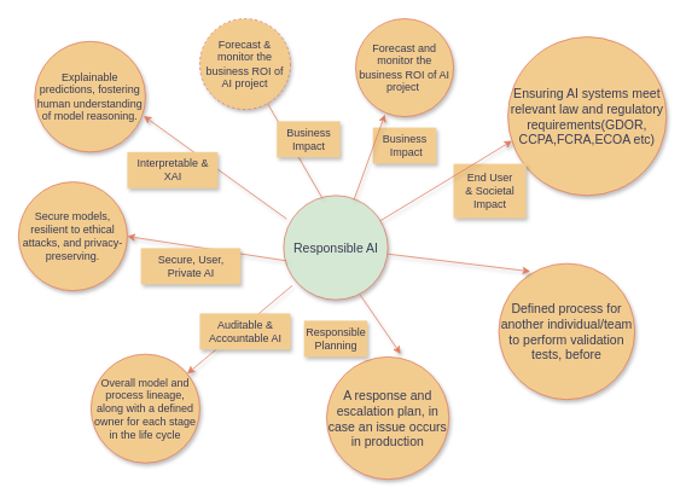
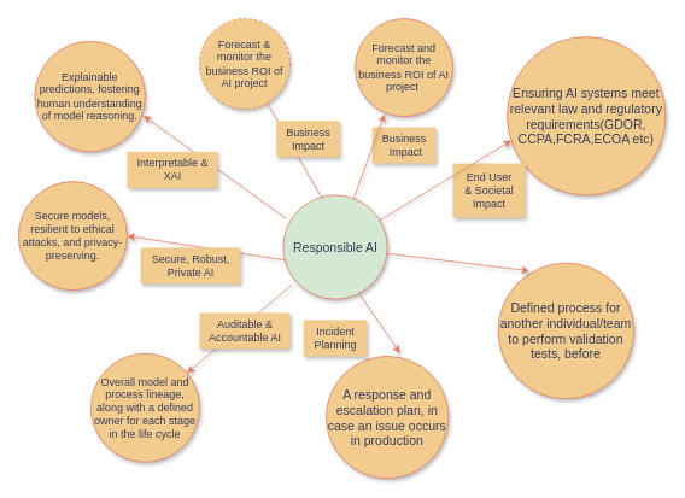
  <mxCell id="0" />
  <mxCell id="1" parent="0" />
  <mxCell id="2" value="&lt;font style=&quot;font-size: 14px;&quot;&gt;Responsible AI&lt;/font&gt;" style="ellipse;whiteSpace=wrap;html=1;aspect=fixed;shadow=1;fillColor=#d5e8d4;labelBackgroundColor=none;strokeColor=#E07A5F;fontColor=#393C56;" vertex="1" parent="1"><mxGeometry x="312.5" y="215" width="115" height="115" as="geometry" /></mxCell>
  <mxCell id="3" value="Forecast and monitor the business ROI of AI project&amp;nbsp;" style="ellipse;whiteSpace=wrap;html=1;aspect=fixed;shadow=1;fillColor=#F2CC8F;labelBackgroundColor=none;strokeColor=#E07A5F;fontColor=#393C56;" vertex="1" parent="1"><mxGeometry x="392" y="20" width="108" height="108" as="geometry" /></mxCell>
  <mxCell id="4" value="Business&lt;br&gt;&amp;nbsp;Impact" style="text;html=1;align=center;verticalAlign=middle;resizable=0;points=[];autosize=1;strokeColor=none;fillColor=#F2CC8F;rotation=0;shadow=1;labelBackgroundColor=none;fontColor=#393C56;" vertex="1" parent="1"><mxGeometry x="411" y="140" width="70" height="40" as="geometry" /></mxCell>
  <mxCell id="5" value="&lt;font style=&quot;font-size: 14px;&quot;&gt;Ensuring AI systems meet relevant law and regulatory requirements(GDOR,&lt;br&gt;CCPA,FCRA,ECOA etc)&lt;br&gt;&lt;/font&gt;" style="ellipse;whiteSpace=wrap;html=1;aspect=fixed;shadow=1;fillColor=#F2CC8F;labelBackgroundColor=none;strokeColor=#E07A5F;fontColor=#393C56;" vertex="1" parent="1"><mxGeometry x="560" y="40" width="175" height="175" as="geometry" /></mxCell>
  <mxCell id="6" value="&lt;span style=&quot;font-size: 14px;&quot;&gt;Defined process for another individual/team to perform validation tests, before&lt;/span&gt;" style="ellipse;whiteSpace=wrap;html=1;aspect=fixed;shadow=1;fillColor=#F2CC8F;labelBackgroundColor=none;strokeColor=#E07A5F;fontColor=#393C56;" vertex="1" parent="1"><mxGeometry x="550" y="290" width="150" height="150" as="geometry" /></mxCell>
  <mxCell id="7" value="End User&lt;br&gt;&amp;amp; Societal &lt;br&gt;Impact" style="text;html=1;align=center;verticalAlign=middle;resizable=0;points=[];autosize=1;strokeColor=none;fillColor=#F2CC8F;rotation=0;shadow=1;labelBackgroundColor=none;fontColor=#393C56;" vertex="1" parent="1"><mxGeometry x="500" y="180" width="80" height="60" as="geometry" /></mxCell>
  <mxCell id="8" value="&lt;font style=&quot;font-size: 14px;&quot;&gt;A response and escalation plan, in case an issue occurs in production&lt;/font&gt;" style="ellipse;whiteSpace=wrap;html=1;aspect=fixed;shadow=1;fillColor=#F2CC8F;labelBackgroundColor=none;strokeColor=#E07A5F;fontColor=#393C56;" vertex="1" parent="1"><mxGeometry x="360" y="393" width="135" height="135" as="geometry" /></mxCell>
  <mxCell id="9" value="" style="endArrow=classic;html=1;rounded=0;entryX=0.231;entryY=0.058;entryDx=0;entryDy=0;entryPerimeter=0;shadow=1;fillColor=#F2CC8F;labelBackgroundColor=none;strokeColor=#E07A5F;fontColor=default;" edge="1" parent="1" source="2" target="6"><mxGeometry width="50" height="50" relative="1" as="geometry"><mxPoint x="470" y="400" as="sourcePoint" /><mxPoint x="520" y="350" as="targetPoint" /></mxGeometry></mxCell>
  <mxCell id="10" value="" style="endArrow=classic;html=1;rounded=0;entryX=0.026;entryY=0.655;entryDx=0;entryDy=0;entryPerimeter=0;shadow=1;fillColor=#F2CC8F;labelBackgroundColor=none;strokeColor=#E07A5F;fontColor=default;" edge="1" parent="1" source="2" target="5"><mxGeometry width="50" height="50" relative="1" as="geometry"><mxPoint x="450" y="240" as="sourcePoint" /><mxPoint x="500" y="190" as="targetPoint" /></mxGeometry></mxCell>
  <mxCell id="11" value="" style="endArrow=classic;html=1;rounded=0;entryX=0.604;entryY=-0.025;entryDx=0;entryDy=0;entryPerimeter=0;exitX=0.73;exitY=0.946;exitDx=0;exitDy=0;exitPerimeter=0;shadow=1;fillColor=#F2CC8F;labelBackgroundColor=none;strokeColor=#E07A5F;fontColor=default;" edge="1" parent="1" source="2" target="8"><mxGeometry width="50" height="50" relative="1" as="geometry"><mxPoint x="400" y="330" as="sourcePoint" /><mxPoint x="450" y="280" as="targetPoint" /></mxGeometry></mxCell>
- <mxCell id="12" value="Responsible&lt;br&gt;Planning" style="text;html=1;align=center;verticalAlign=middle;resizable=0;points=[];autosize=1;strokeColor=none;fillColor=#F2CC8F;shadow=1;labelBackgroundColor=none;fontColor=#393C56;" vertex="1" parent="1"><mxGeometry x="335" y="353" width="70" height="40" as="geometry" /></mxCell>
+ <mxCell id="12" value="Incident&lt;br&gt;Planning" style="text;html=1;align=center;verticalAlign=middle;resizable=0;points=[];autosize=1;strokeColor=none;fillColor=#F2CC8F;shadow=1;labelBackgroundColor=none;fontColor=#393C56;" vertex="1" parent="1"><mxGeometry x="335" y="353" width="70" height="40" as="geometry" /></mxCell>
  <mxCell id="13" value="Overall model and process lineage, along with a defined owner for each stage in the life cycle" style="ellipse;whiteSpace=wrap;html=1;aspect=fixed;shadow=1;fillColor=#F2CC8F;labelBackgroundColor=none;strokeColor=#E07A5F;fontColor=#393C56;" vertex="1" parent="1"><mxGeometry x="100" y="390" width="120" height="120" as="geometry" /></mxCell>
  <mxCell id="14" value="Secure models, resilient to ethical attacks, and privacy-preserving." style="ellipse;whiteSpace=wrap;html=1;aspect=fixed;shadow=1;fillColor=#F2CC8F;labelBackgroundColor=none;strokeColor=#E07A5F;fontColor=#393C56;" vertex="1" parent="1"><mxGeometry x="20" y="200" width="120" height="120" as="geometry" /></mxCell>
  <mxCell id="15" value="Explainable predictions, fostering human understanding of model reasoning." style="ellipse;whiteSpace=wrap;html=1;aspect=fixed;shadow=1;fillColor=#F2CC8F;labelBackgroundColor=none;strokeColor=#E07A5F;fontColor=#393C56;" vertex="1" parent="1"><mxGeometry x="38" y="45" width="122" height="122" as="geometry" /></mxCell>
  <mxCell id="16" value="Forecast &amp;amp; monitor the business ROI of AI project" style="ellipse;whiteSpace=wrap;html=1;aspect=fixed;shadow=1;fillColor=#F2CC8F;labelBackgroundColor=none;strokeColor=#E07A5F;fontColor=#393C56;dashed=1;" vertex="1" parent="1"><mxGeometry x="220" y="20" width="100" height="100" as="geometry" /></mxCell>
  <mxCell id="17" value="" style="endArrow=classic;html=1;rounded=0;entryX=0.3;entryY=0.976;entryDx=0;entryDy=0;entryPerimeter=0;shadow=1;fillColor=#F2CC8F;labelBackgroundColor=none;strokeColor=#E07A5F;fontColor=default;" edge="1" parent="1" target="3"><mxGeometry width="50" height="50" relative="1" as="geometry"><mxPoint x="390" y="220" as="sourcePoint" /><mxPoint x="440" y="170" as="targetPoint" /></mxGeometry></mxCell>
  <mxCell id="18" value="" style="endArrow=none;html=1;rounded=0;exitX=0.368;exitY=0.021;exitDx=0;exitDy=0;exitPerimeter=0;shadow=1;fillColor=#F2CC8F;labelBackgroundColor=none;strokeColor=#E07A5F;fontColor=default;" edge="1" parent="1" source="2" target="16"><mxGeometry width="50" height="50" relative="1" as="geometry"><mxPoint x="330" y="230" as="sourcePoint" /><mxPoint x="380" y="180" as="targetPoint" /></mxGeometry></mxCell>
  <mxCell id="19" value="" style="endArrow=classic;html=1;rounded=0;entryX=0.984;entryY=0.674;entryDx=0;entryDy=0;entryPerimeter=0;exitX=0.027;exitY=0.223;exitDx=0;exitDy=0;exitPerimeter=0;shadow=1;fillColor=#F2CC8F;labelBackgroundColor=none;strokeColor=#E07A5F;fontColor=default;" edge="1" parent="1" source="2" target="15"><mxGeometry width="50" height="50" relative="1" as="geometry"><mxPoint x="230" y="240" as="sourcePoint" /><mxPoint x="140" y="150" as="targetPoint" /></mxGeometry></mxCell>
  <mxCell id="20" value="" style="endArrow=classic;html=1;rounded=0;entryX=1;entryY=0.5;entryDx=0;entryDy=0;exitX=0.027;exitY=0.626;exitDx=0;exitDy=0;exitPerimeter=0;shadow=1;fillColor=#F2CC8F;labelBackgroundColor=none;strokeColor=#E07A5F;fontColor=default;" edge="1" parent="1" source="2" target="14"><mxGeometry width="50" height="50" relative="1" as="geometry"><mxPoint x="210" y="310" as="sourcePoint" /><mxPoint x="260" y="260" as="targetPoint" /></mxGeometry></mxCell>
  <mxCell id="21" value="" style="endArrow=classic;html=1;rounded=0;exitX=0.083;exitY=0.863;exitDx=0;exitDy=0;exitPerimeter=0;shadow=1;fillColor=#F2CC8F;labelBackgroundColor=none;strokeColor=#E07A5F;fontColor=default;" edge="1" parent="1" source="2" target="13"><mxGeometry width="50" height="50" relative="1" as="geometry"><mxPoint x="230" y="370" as="sourcePoint" /><mxPoint x="280" y="320" as="targetPoint" /></mxGeometry></mxCell>
  <mxCell id="22" value="Business&lt;br&gt;Impact" style="text;html=1;align=center;verticalAlign=middle;resizable=0;points=[];autosize=1;strokeColor=none;fillColor=#F2CC8F;shadow=1;labelBackgroundColor=none;fontColor=#393C56;" vertex="1" parent="1"><mxGeometry x="305" y="133" width="70" height="40" as="geometry" /></mxCell>
  <mxCell id="23" value="Interpretable &amp;amp; &lt;br&gt;XAI" style="text;html=1;align=center;verticalAlign=middle;resizable=0;points=[];autosize=1;strokeColor=none;fillColor=#F2CC8F;shadow=1;labelBackgroundColor=none;fontColor=#393C56;" vertex="1" parent="1"><mxGeometry x="140" y="167" width="100" height="40" as="geometry" /></mxCell>
- <mxCell id="24" value="Secure, User, &lt;br&gt;Private AI" style="text;html=1;align=center;verticalAlign=middle;resizable=0;points=[];autosize=1;strokeColor=none;fillColor=#F2CC8F;shadow=1;labelBackgroundColor=none;fontColor=#393C56;" vertex="1" parent="1"><mxGeometry x="155" y="273" width="110" height="40" as="geometry" /></mxCell>
+ <mxCell id="24" value="Secure, Robust, &lt;br&gt;Private AI" style="text;html=1;align=center;verticalAlign=middle;resizable=0;points=[];autosize=1;strokeColor=none;fillColor=#F2CC8F;shadow=1;labelBackgroundColor=none;fontColor=#393C56;" vertex="1" parent="1"><mxGeometry x="155" y="273" width="110" height="40" as="geometry" /></mxCell>
  <mxCell id="25" value="Auditable &amp;amp; &lt;br&gt;Accountable AI" style="text;html=1;align=center;verticalAlign=middle;resizable=0;points=[];autosize=1;strokeColor=none;fillColor=#F2CC8F;shadow=1;labelBackgroundColor=none;fontColor=#393C56;" vertex="1" parent="1"><mxGeometry x="220" y="345" width="100" height="40" as="geometry" /></mxCell>
